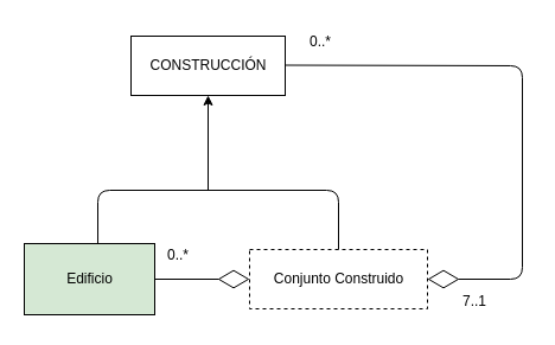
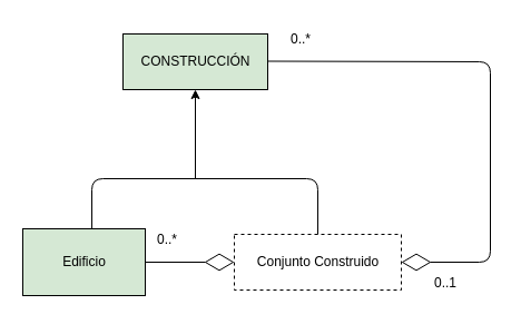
  <mxCell id="0" />
  <mxCell id="1" parent="0" />
  <mxCell id="2" value="Edificio" style="html=1;fillColor=#d5e8d4;" vertex="1" parent="1"><mxGeometry x="20" y="205" width="110" height="60" as="geometry" /></mxCell>
  <mxCell id="3" value="Conjunto Construido" style="html=1;dashed=1;" vertex="1" parent="1"><mxGeometry x="210" y="210" width="150" height="50" as="geometry" /></mxCell>
- <mxCell id="4" value="CONSTRUCCIÓN" style="html=1;" vertex="1" parent="1"><mxGeometry x="110" y="30" width="130" height="50" as="geometry" /></mxCell>
+ <mxCell id="4" value="CONSTRUCCIÓN" style="html=1;fillColor=#d5e8d4;" vertex="1" parent="1"><mxGeometry x="110" y="30" width="130" height="50" as="geometry" /></mxCell>
  <mxCell id="5" value="" style="endArrow=none;html=1;entryX=0.5;entryY=0;entryDx=0;entryDy=0;exitX=0.564;exitY=0;exitDx=0;exitDy=0;exitPerimeter=0;" edge="1" parent="1" source="2" target="3"><mxGeometry width="50" height="50" relative="1" as="geometry"><mxPoint x="140" y="190" as="sourcePoint" /><mxPoint x="190" y="140" as="targetPoint" /><Array as="points"><mxPoint x="82" y="160" /><mxPoint x="285" y="160" /></Array></mxGeometry></mxCell>
  <mxCell id="6" value="" style="edgeStyle=none;orthogonalLoop=1;jettySize=auto;html=1;entryX=0.5;entryY=1;entryDx=0;entryDy=0;" edge="1" parent="1" target="4"><mxGeometry width="80" relative="1" as="geometry"><mxPoint x="175" y="160" as="sourcePoint" /><mxPoint x="290" y="140" as="targetPoint" /><Array as="points" /></mxGeometry></mxCell>
  <mxCell id="7" value="" style="endArrow=diamondThin;endFill=0;endSize=24;html=1;entryX=1;entryY=0.5;entryDx=0;entryDy=0;" edge="1" parent="1" target="3"><mxGeometry width="160" relative="1" as="geometry"><mxPoint x="240" y="54.5" as="sourcePoint" /><mxPoint x="400" y="54.5" as="targetPoint" /><Array as="points"><mxPoint x="440" y="55" /><mxPoint x="440" y="235" /></Array></mxGeometry></mxCell>
  <mxCell id="8" value="0..*" style="text;html=1;strokeColor=none;fillColor=none;align=center;verticalAlign=middle;whiteSpace=wrap;rounded=0;" vertex="1" parent="1"><mxGeometry x="240" y="20" width="60" height="30" as="geometry" /></mxCell>
- <mxCell id="9" value="7..1" style="text;html=1;strokeColor=none;fillColor=none;align=center;verticalAlign=middle;whiteSpace=wrap;rounded=0;" vertex="1" parent="1"><mxGeometry x="370" y="239" width="60" height="30" as="geometry" /></mxCell>
+ <mxCell id="9" value="0..1" style="text;html=1;strokeColor=none;fillColor=none;align=center;verticalAlign=middle;whiteSpace=wrap;rounded=0;" vertex="1" parent="1"><mxGeometry x="370" y="239" width="60" height="30" as="geometry" /></mxCell>
  <mxCell id="10" value="" style="endArrow=diamondThin;endFill=0;endSize=24;html=1;entryX=0;entryY=0.5;entryDx=0;entryDy=0;exitX=1;exitY=0.5;exitDx=0;exitDy=0;startArrow=none;" edge="1" parent="1" source="2" target="3"><mxGeometry width="160" relative="1" as="geometry"><mxPoint x="210" y="170" as="sourcePoint" /><mxPoint x="370" y="170" as="targetPoint" /><Array as="points" /></mxGeometry></mxCell>
  <mxCell id="11" value="0..*" style="text;html=1;strokeColor=none;fillColor=none;align=center;verticalAlign=middle;whiteSpace=wrap;rounded=0;" vertex="1" parent="1"><mxGeometry x="120" y="200" width="60" height="30" as="geometry" /></mxCell>
